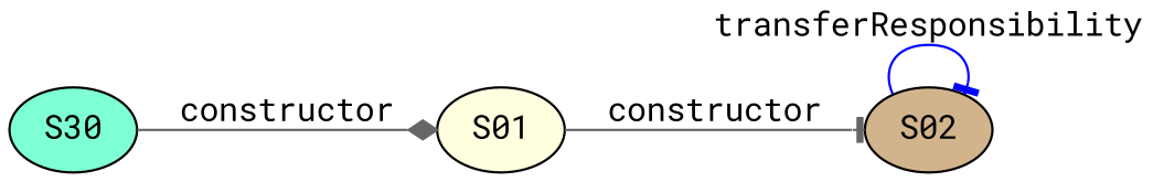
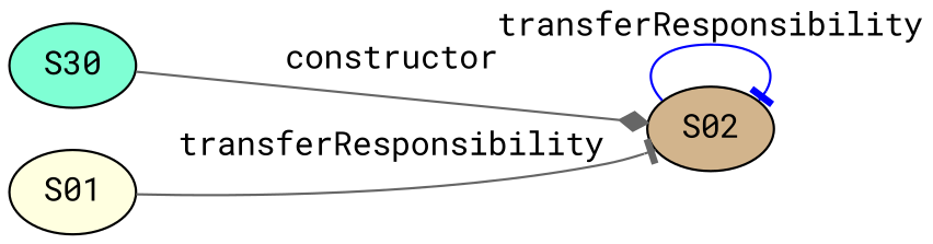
  digraph {
    fontname="Roboto Mono"
    rankdir=LR
    node [fontname="Roboto Mono" style=filled]
    edge [arrowhead=tee color=gray40 fontname="Roboto Mono"]
    S02 [fillcolor=tan]
    n2 [fillcolor=aquamarine label=S30]
    S01 [fillcolor=lightyellow]
    S02 -> S02 [color=blue label=transferResponsibility]
-   n2 -> S01 [arrowhead=diamond label=constructor]
-   S01 -> S02 [label=constructor]
+   n2 -> S02 [arrowhead=diamond label=constructor]
+   S01 -> S02 [label=transferResponsibility]
  }
